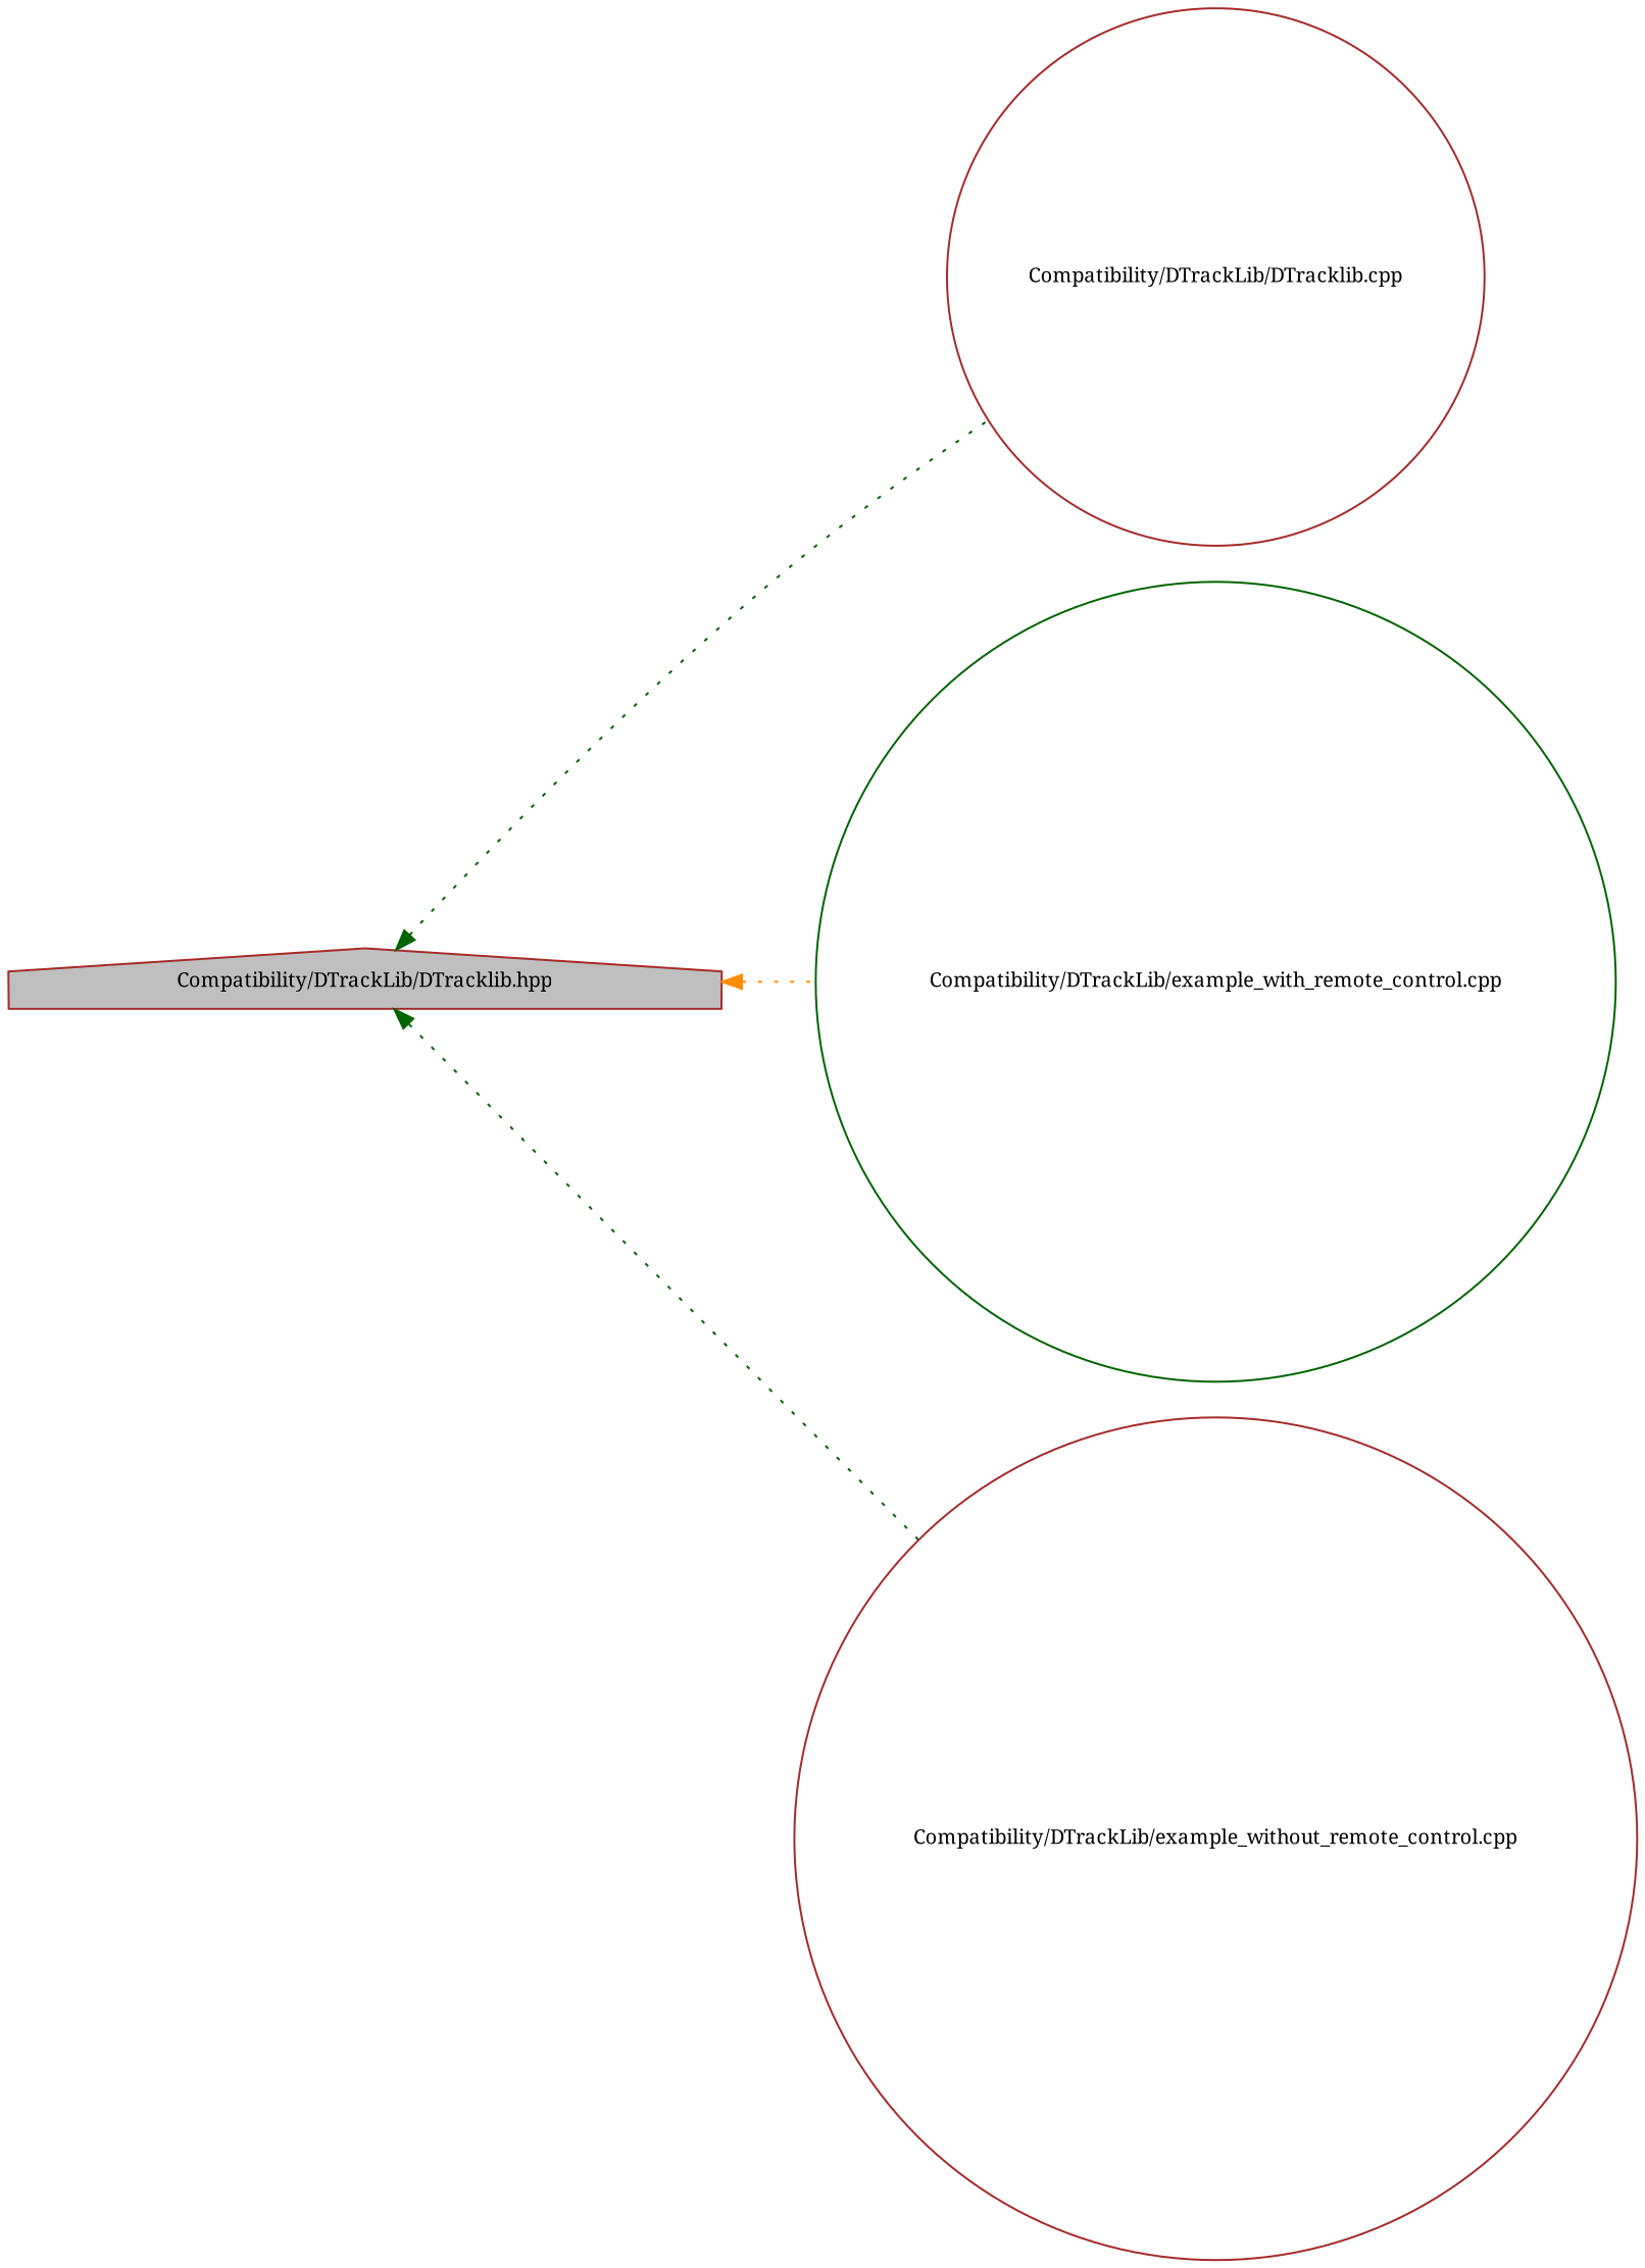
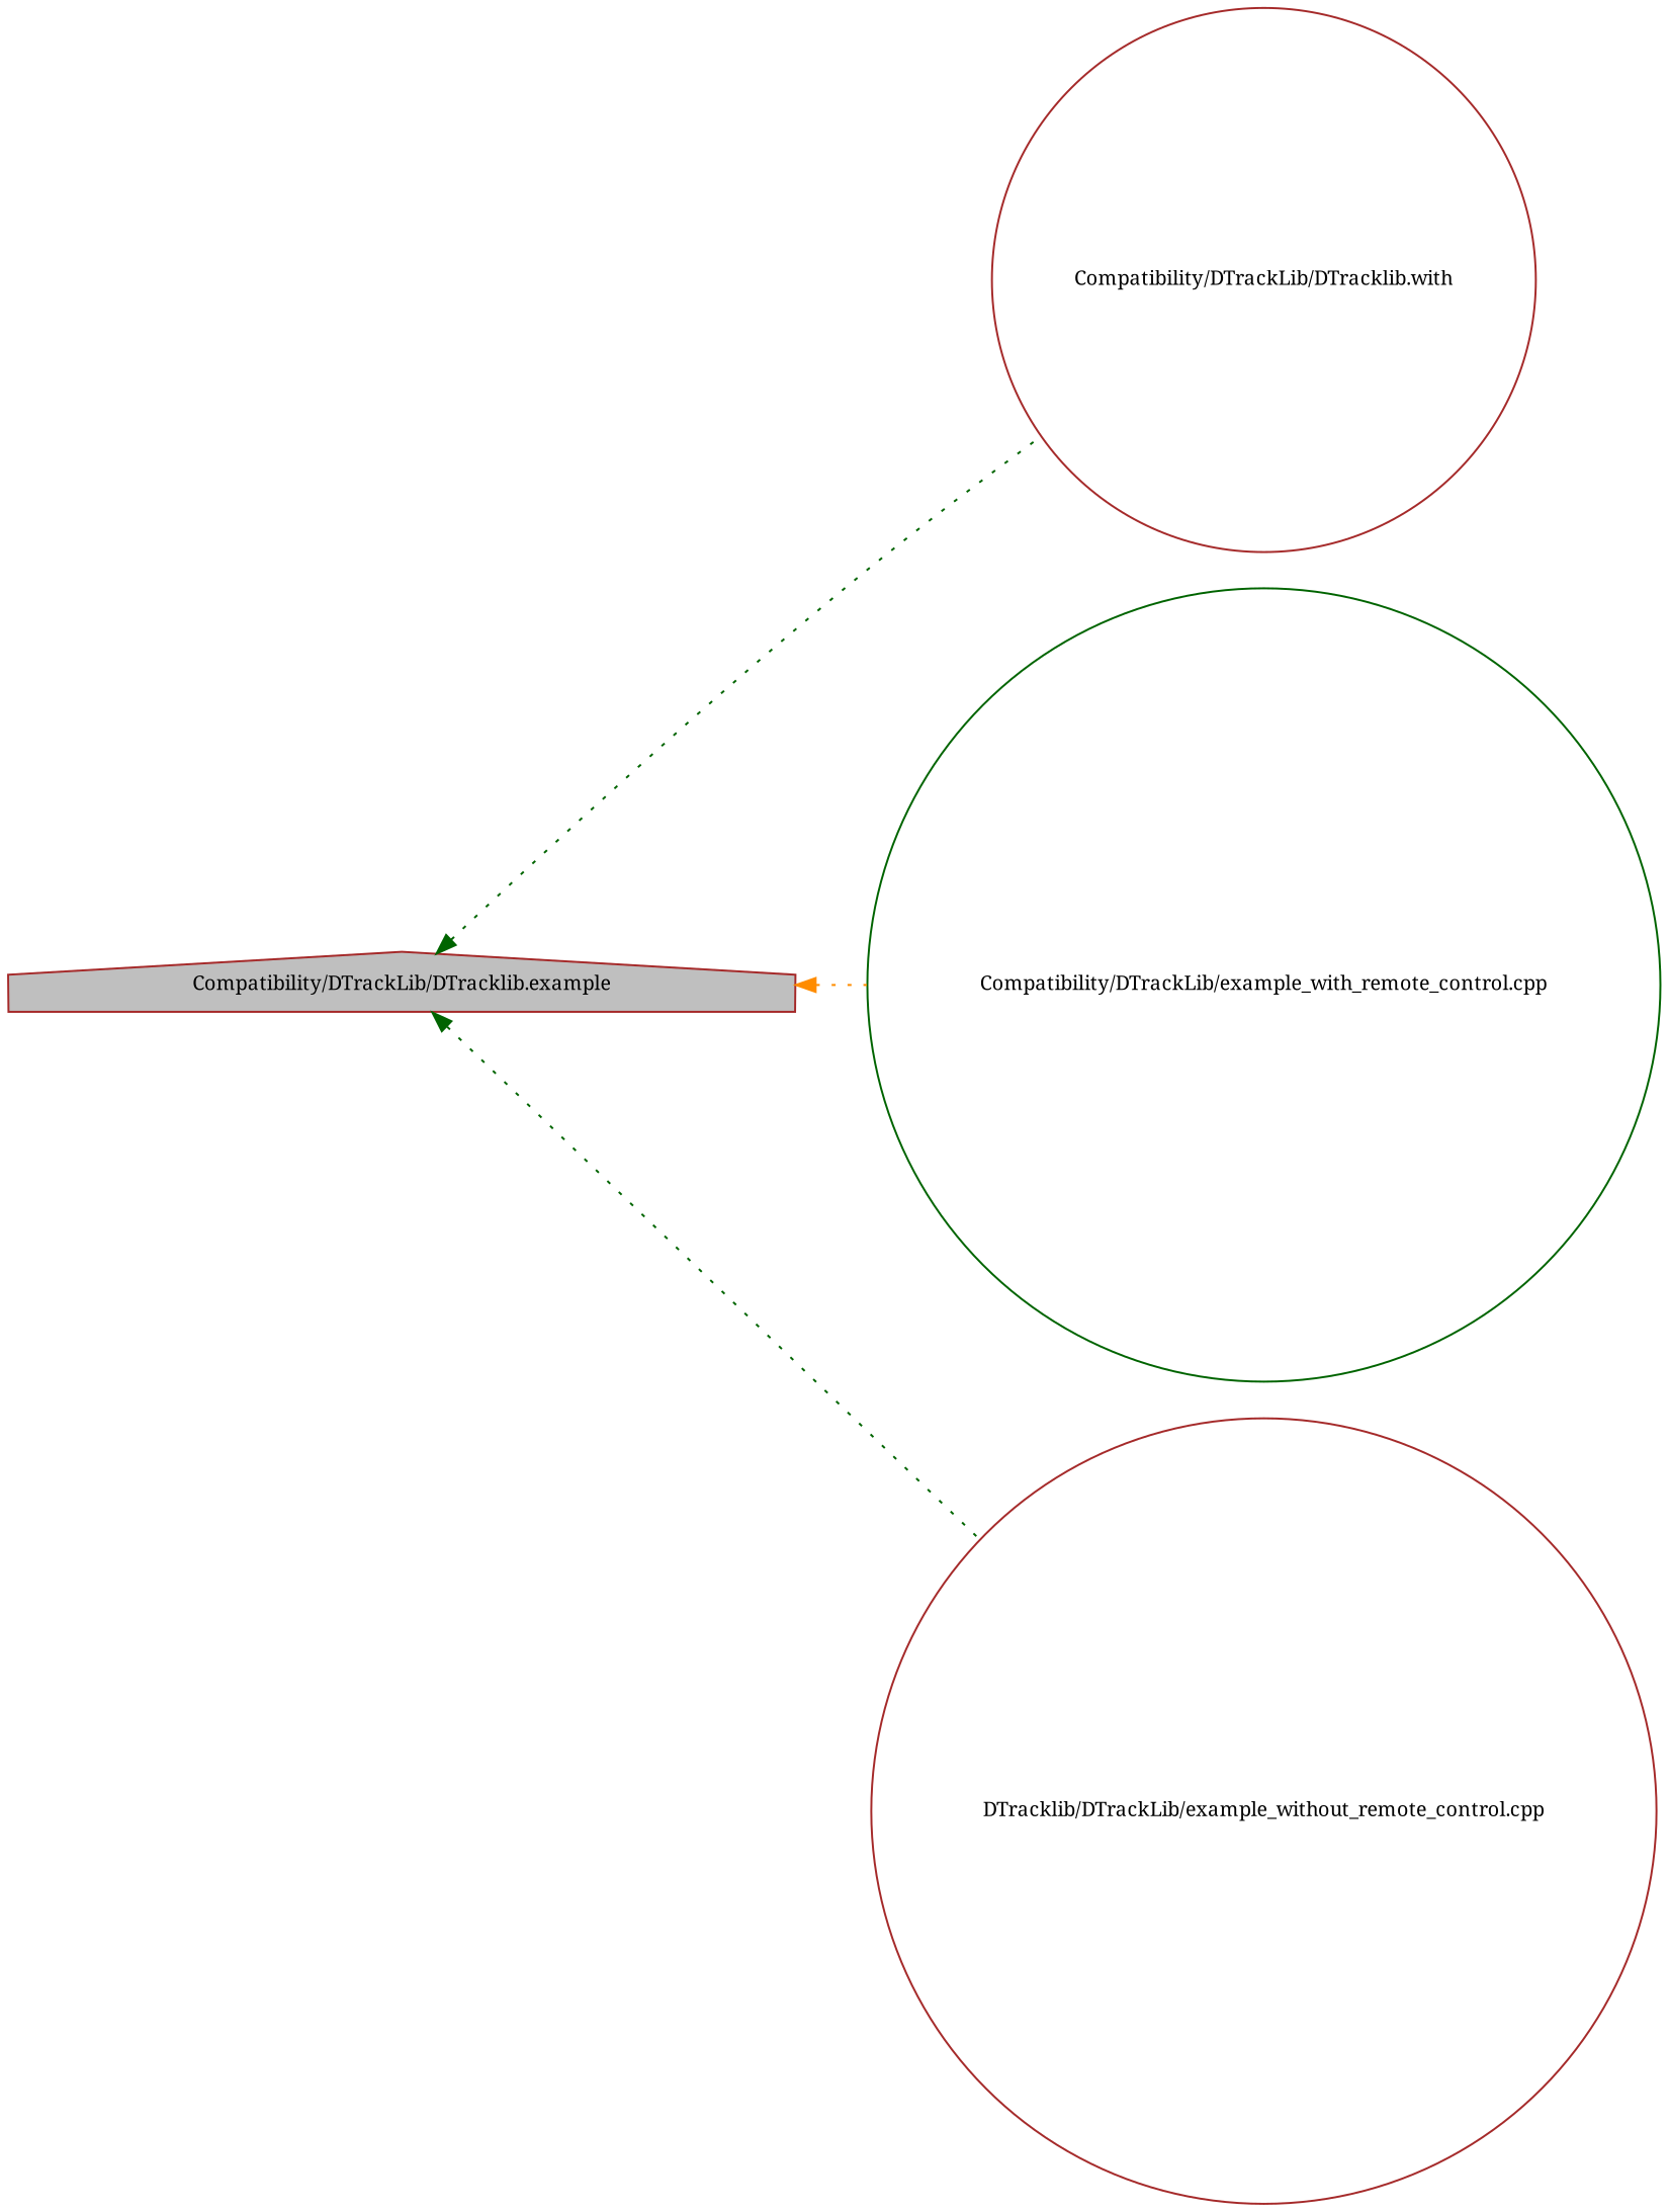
  digraph {
    fontname="Noto Serif"
    rankdir=LR
    node [color=brown fillcolor=white fontname="Noto Serif" fontsize=10 shape=circle style=filled]
    edge [color=darkgreen dir=back fontname="Noto Serif" fontsize=10 labelfontname=FreeSans labelfontsize=10 style=dotted]
-   n1 [fillcolor=grey75 fontcolor=black height=0.2 label="Compatibility/DTrackLib/DTracklib.hpp" shape=house width=0.4]
-   n2 [height=0.2 label="Compatibility/DTrackLib/DTracklib.cpp" width=0.4]
+   n1 [fillcolor=grey75 fontcolor=black height=0.2 label="Compatibility/DTrackLib/DTracklib.example" shape=house width=0.4]
+   n2 [height=0.2 label="Compatibility/DTrackLib/DTracklib.with" width=0.4]
    n3 [color=darkgreen height=0.2 label="Compatibility/DTrackLib/example_with_remote_control.cpp" width=0.4]
-   n4 [height=0.2 label="Compatibility/DTrackLib/example_without_remote_control.cpp" width=0.4]
+   n4 [height=0.2 label="DTracklib/DTrackLib/example_without_remote_control.cpp" width=0.4]
    n1 -> n2
    n1 -> n3 [color=darkorange]
    n1 -> n4
  }
